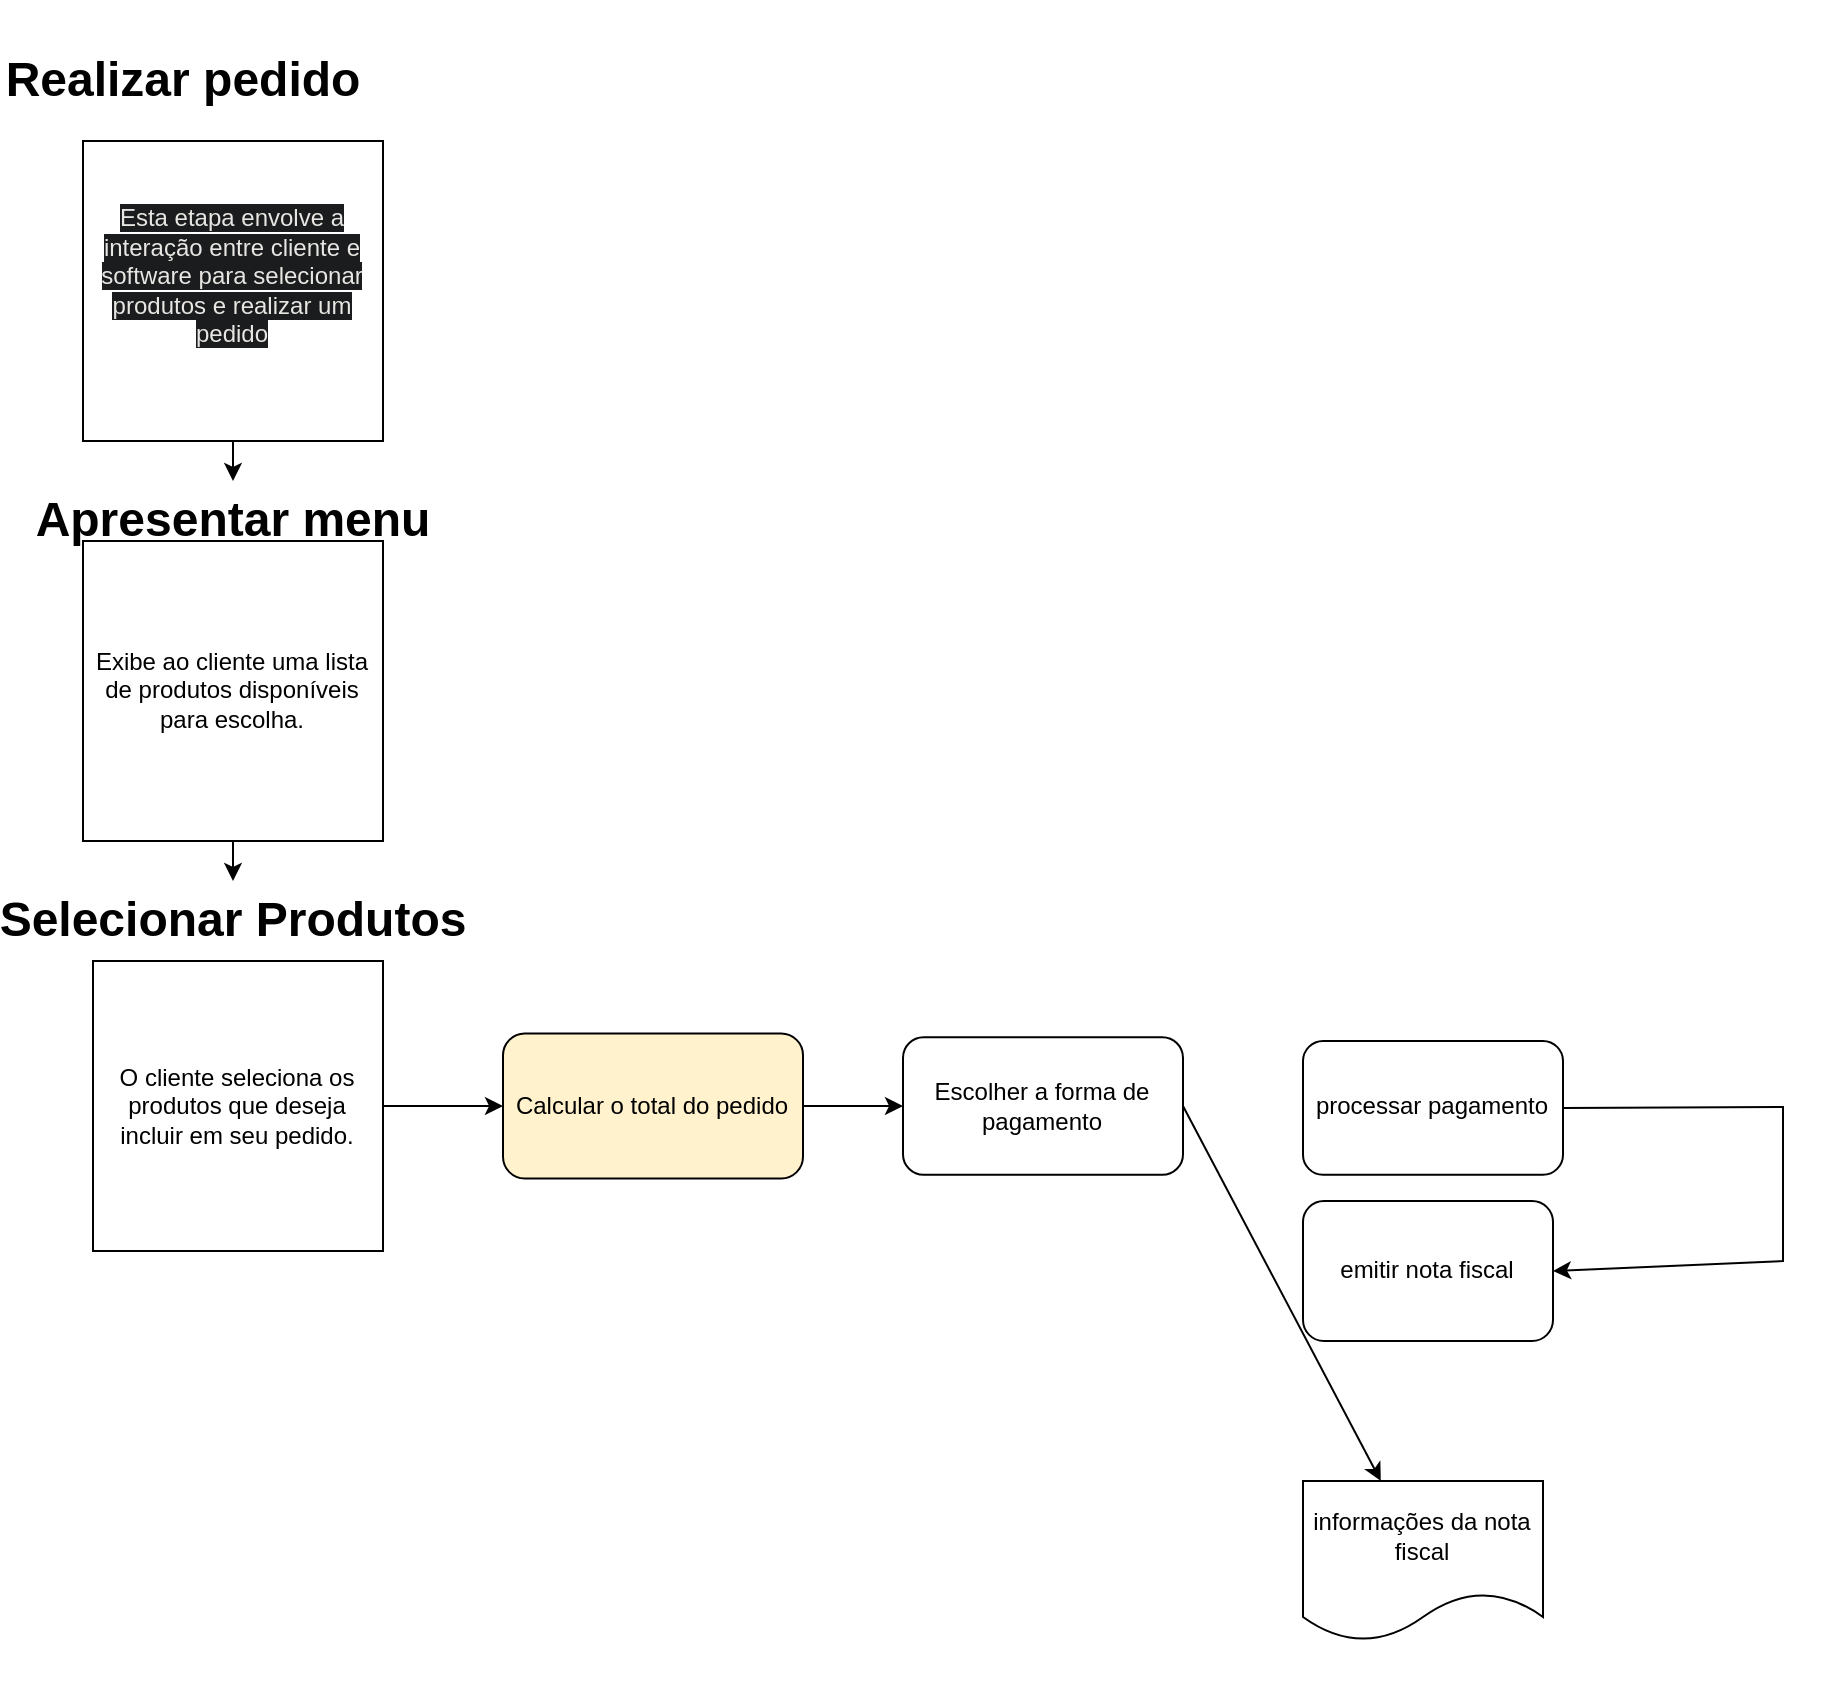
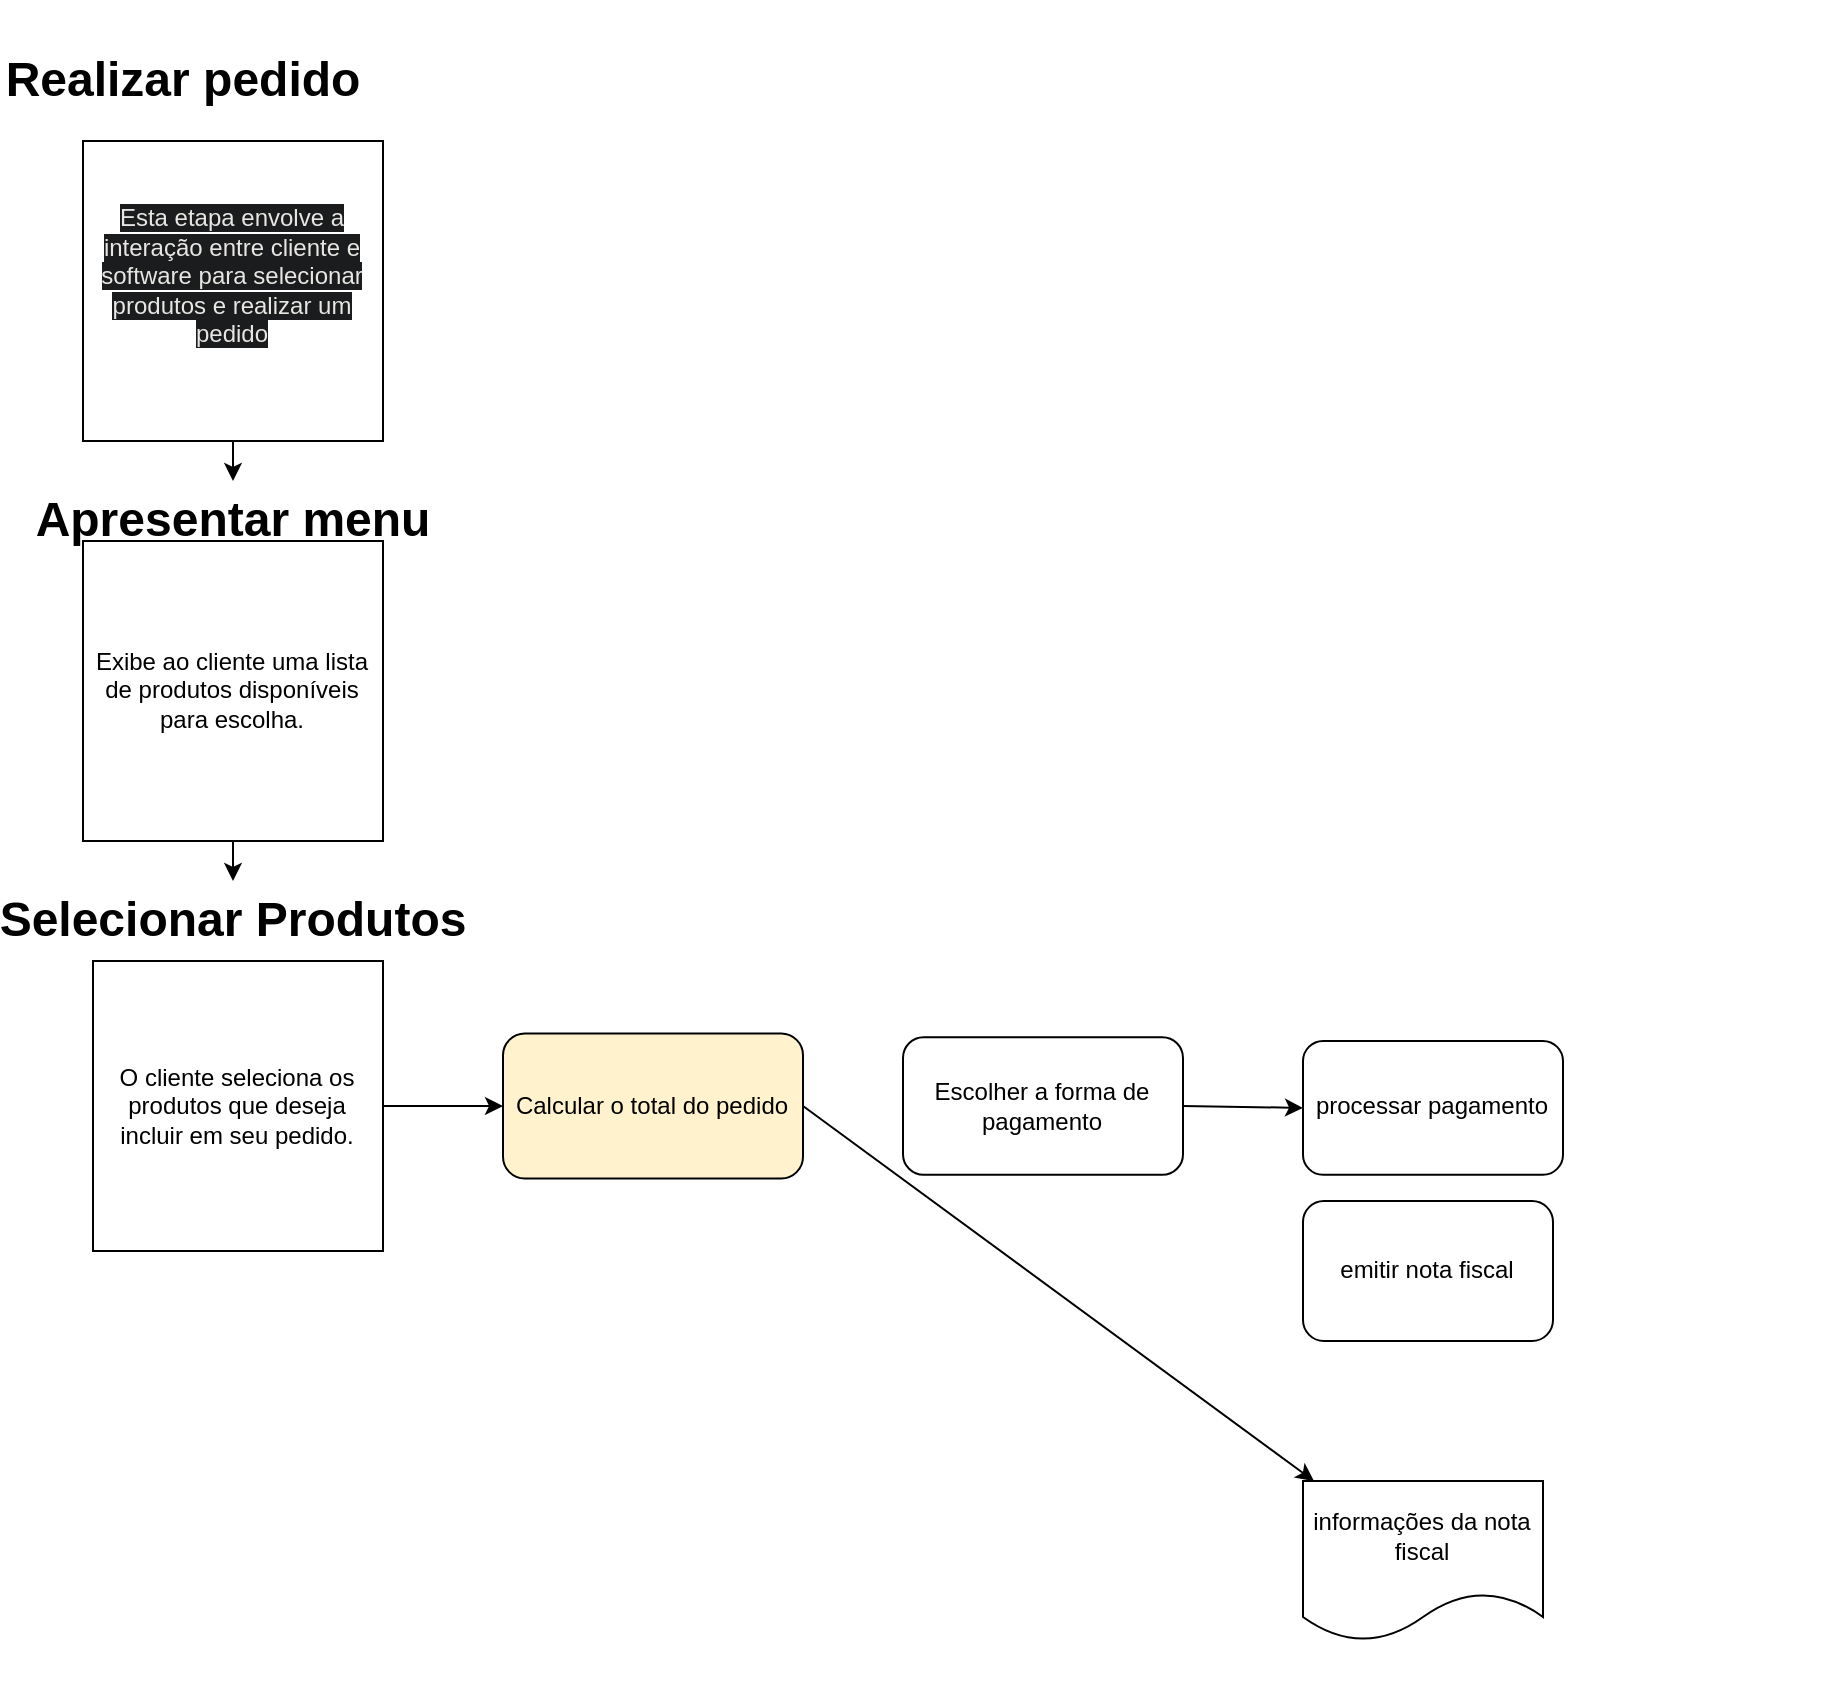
  <mxCell id="0" />
  <mxCell id="1" parent="0" />
  <mxCell id="2" value="&#10;&lt;span style=&quot;color: rgb(232, 230, 227); font-family: Helvetica; font-size: 12px; font-style: normal; font-variant-ligatures: normal; font-variant-caps: normal; font-weight: 400; letter-spacing: normal; orphans: 2; text-align: center; text-indent: 0px; text-transform: none; widows: 2; word-spacing: 0px; -webkit-text-stroke-width: 0px; background-color: rgb(26, 28, 30); text-decoration-thickness: initial; text-decoration-style: initial; text-decoration-color: initial; float: none; display: inline !important;&quot;&gt;Esta etapa envolve a interação entre cliente e software para selecionar produtos e realizar um pedido&lt;/span&gt;&#10;&#10;" style="whiteSpace=wrap;html=1;aspect=fixed;" vertex="1" parent="1"><mxGeometry x="20" y="70" width="150" height="150" as="geometry" /></mxCell>
  <mxCell id="3" value="Realizar pedido" style="text;strokeColor=none;fillColor=none;html=1;fontSize=24;fontStyle=1;verticalAlign=middle;align=center;" vertex="1" parent="1"><mxGeometry x="20" y="20" width="100" height="40" as="geometry" /></mxCell>
  <mxCell id="4" value="" style="endArrow=classic;html=1;rounded=0;exitX=0.5;exitY=1;exitDx=0;exitDy=0;entryX=0.5;entryY=0;entryDx=0;entryDy=0;" edge="1" parent="1" source="2" target="6"><mxGeometry width="50" height="50" relative="1" as="geometry"><mxPoint x="1410" y="290" as="sourcePoint" /><mxPoint x="1415" y="280" as="targetPoint" /><Array as="points" /></mxGeometry></mxCell>
  <mxCell id="5" value="Exibe ao cliente uma lista de produtos disponíveis para escolha." style="whiteSpace=wrap;html=1;aspect=fixed;" vertex="1" parent="1"><mxGeometry x="20" y="270" width="150" height="150" as="geometry" /></mxCell>
  <mxCell id="6" value="Apresentar menu" style="text;strokeColor=none;fillColor=none;html=1;fontSize=24;fontStyle=1;verticalAlign=middle;align=center;" vertex="1" parent="1"><mxGeometry x="45" y="240" width="100" height="40" as="geometry" /></mxCell>
  <mxCell id="7" value="" style="endArrow=classic;html=1;rounded=0;exitX=0.5;exitY=1;exitDx=0;exitDy=0;entryX=0.5;entryY=0;entryDx=0;entryDy=0;" edge="1" parent="1" source="5" target="9"><mxGeometry width="50" height="50" relative="1" as="geometry"><mxPoint x="1390" y="560" as="sourcePoint" /><mxPoint x="1415" y="520" as="targetPoint" /></mxGeometry></mxCell>
  <mxCell id="8" value="O cliente seleciona os produtos que deseja incluir em seu pedido." style="whiteSpace=wrap;html=1;aspect=fixed;" vertex="1" parent="1"><mxGeometry x="25" y="480" width="145" height="145" as="geometry" /></mxCell>
  <mxCell id="9" value="Selecionar Produtos" style="text;strokeColor=none;fillColor=none;html=1;fontSize=24;fontStyle=1;verticalAlign=middle;align=center;" vertex="1" parent="1"><mxGeometry x="45" y="440" width="100" height="40" as="geometry" /></mxCell>
  <mxCell id="10" value="" style="endArrow=classic;html=1;rounded=0;exitX=1;exitY=0.5;exitDx=0;exitDy=0;entryX=0;entryY=0.5;entryDx=0;entryDy=0;" edge="1" parent="1" source="8" target="11"><mxGeometry width="50" height="50" relative="1" as="geometry"><mxPoint x="200" y="570" as="sourcePoint" /><mxPoint x="210" y="553" as="targetPoint" /></mxGeometry></mxCell>
  <mxCell id="11" value="Calcular o total do pedido" style="rounded=1;whiteSpace=wrap;html=1;fillColor=#fff2cc;" vertex="1" parent="1"><mxGeometry x="230" y="516.25" width="150" height="72.5" as="geometry" /></mxCell>
  <mxCell id="12" value="Escolher a forma de pagamento" style="rounded=1;whiteSpace=wrap;html=1;" vertex="1" parent="1"><mxGeometry x="430" y="518.13" width="140" height="68.75" as="geometry" /></mxCell>
- <mxCell id="13" value="" style="endArrow=classic;html=1;rounded=0;exitX=1;exitY=0.5;exitDx=0;exitDy=0;entryX=0;entryY=0.5;entryDx=0;entryDy=0;" edge="1" parent="1" source="11" target="12"><mxGeometry width="50" height="50" relative="1" as="geometry"><mxPoint x="400" y="570" as="sourcePoint" /><mxPoint x="450" y="520" as="targetPoint" /></mxGeometry></mxCell>
- <mxCell id="14" value="" style="endArrow=classic;html=1;rounded=0;exitX=1;exitY=0.5;exitDx=0;exitDy=0;" edge="1" parent="1" source="12" target="18"><mxGeometry width="50" height="50" relative="1" as="geometry"><mxPoint x="590" y="566.25" as="sourcePoint" /><mxPoint x="630" y="550" as="targetPoint" /></mxGeometry></mxCell>
+ <mxCell id="13" value="" style="endArrow=classic;html=1;rounded=0;exitX=1;exitY=0.5;exitDx=0;exitDy=0;" edge="1" parent="1" source="11" target="18"><mxGeometry width="50" height="50" relative="1" as="geometry"><mxPoint x="400" y="570" as="sourcePoint" /><mxPoint x="450" y="520" as="targetPoint" /></mxGeometry></mxCell>
+ <mxCell id="14" value="" style="endArrow=classic;html=1;rounded=0;exitX=1;exitY=0.5;exitDx=0;exitDy=0;entryX=0;entryY=0.5;entryDx=0;entryDy=0;" edge="1" parent="1" source="12" target="15"><mxGeometry width="50" height="50" relative="1" as="geometry"><mxPoint x="590" y="566.25" as="sourcePoint" /><mxPoint x="630" y="550" as="targetPoint" /></mxGeometry></mxCell>
  <mxCell id="15" value="processar pagamento" style="rounded=1;whiteSpace=wrap;html=1;" vertex="1" parent="1"><mxGeometry x="630" y="520" width="130" height="66.88" as="geometry" /></mxCell>
- <mxCell id="16" value="" style="endArrow=classic;html=1;rounded=0;exitX=1;exitY=0.5;exitDx=0;exitDy=0;entryX=1;entryY=0.5;entryDx=0;entryDy=0;" edge="1" parent="1" source="15" target="17"><mxGeometry width="50" height="50" relative="1" as="geometry"><mxPoint x="780" y="560" as="sourcePoint" /><mxPoint x="800" y="630" as="targetPoint" /><Array as="points"><mxPoint x="870" y="553" /><mxPoint x="870" y="630" /></Array></mxGeometry></mxCell>
  <mxCell id="17" value="emitir nota fiscal" style="rounded=1;whiteSpace=wrap;html=1;" vertex="1" parent="1"><mxGeometry x="630" y="600" width="125" height="70" as="geometry" /></mxCell>
  <mxCell id="18" value="informações da nota fiscal" style="shape=document;whiteSpace=wrap;html=1;boundedLbl=1;" vertex="1" parent="1"><mxGeometry x="630" y="740" width="120" height="80" as="geometry" /></mxCell>
